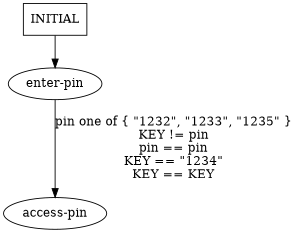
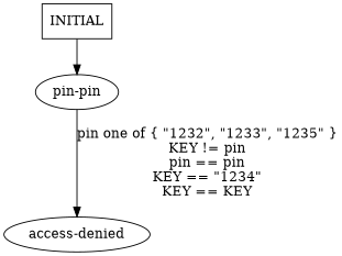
  digraph {
-   n1 [label="access-pin"]
-   n2 [label="enter-pin"]
+   n1 [label="access-denied"]
+   n2 [label="pin-pin"]
    n3 [label=INITIAL shape=box]
    n2 -> n1 [label="pin one of { \"1232\", \"1233\", \"1235\" }\nKEY != pin\npin == pin\nKEY == \"1234\"\nKEY == KEY"]
    n3 -> n2
  }
